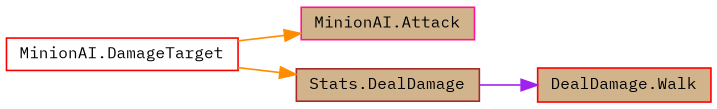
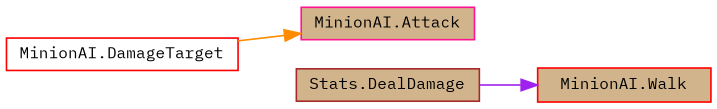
  digraph {
    fontname="IBM Plex Mono"
    rankdir=LR
    node [color=red fillcolor=tan fontname="IBM Plex Mono" fontsize=10 shape=record style=filled]
    edge [color=darkorange fontname="IBM Plex Mono" fontsize=10 labelfontname=Helvetica labelfontsize=10 style=solid]
    n1 [fillcolor=white fontcolor=black height=0.2 label="MinionAI.DamageTarget" width=0.4]
    n2 [color=deeppink height=0.2 label="MinionAI.Attack" width=0.4]
    n3 [color=brown height=0.2 label="Stats.DealDamage" width=0.4]
-   n4 [height=0.2 label="DealDamage.Walk" width=0.4]
+   n4 [height=0.2 label="MinionAI.Walk" width=0.4]
    n1 -> n2
-   n1 -> n3
    n3 -> n4 [color=purple]
  }
